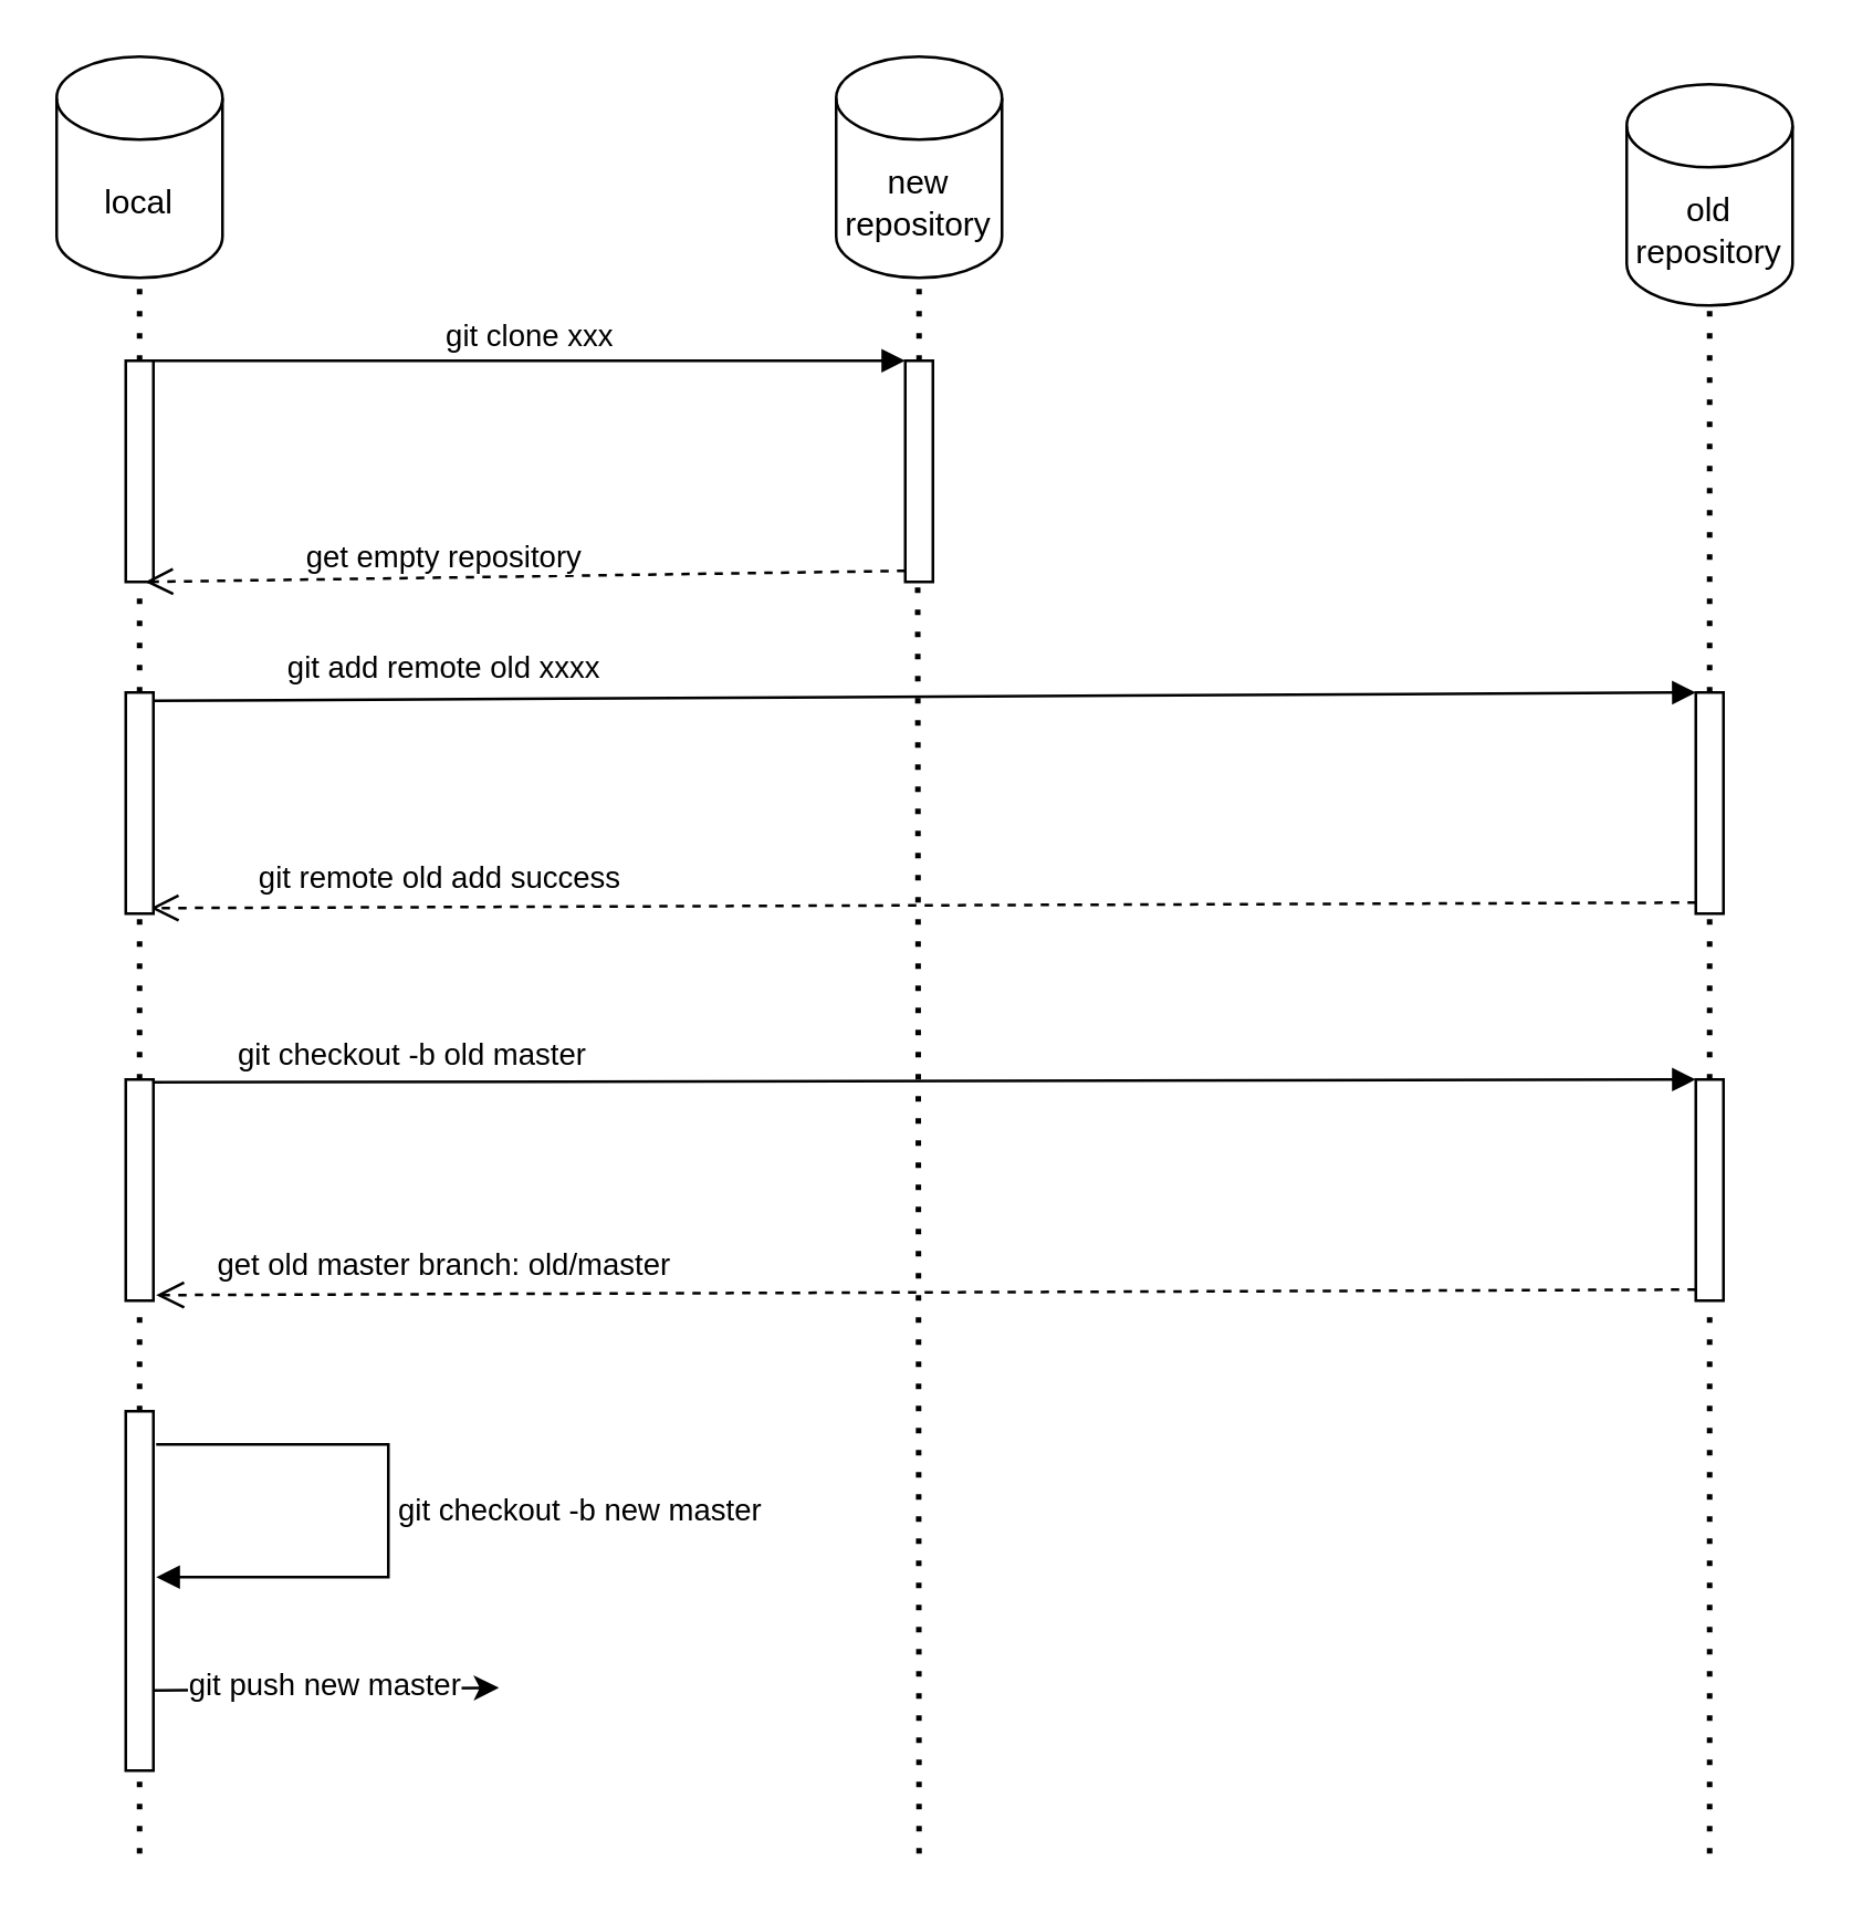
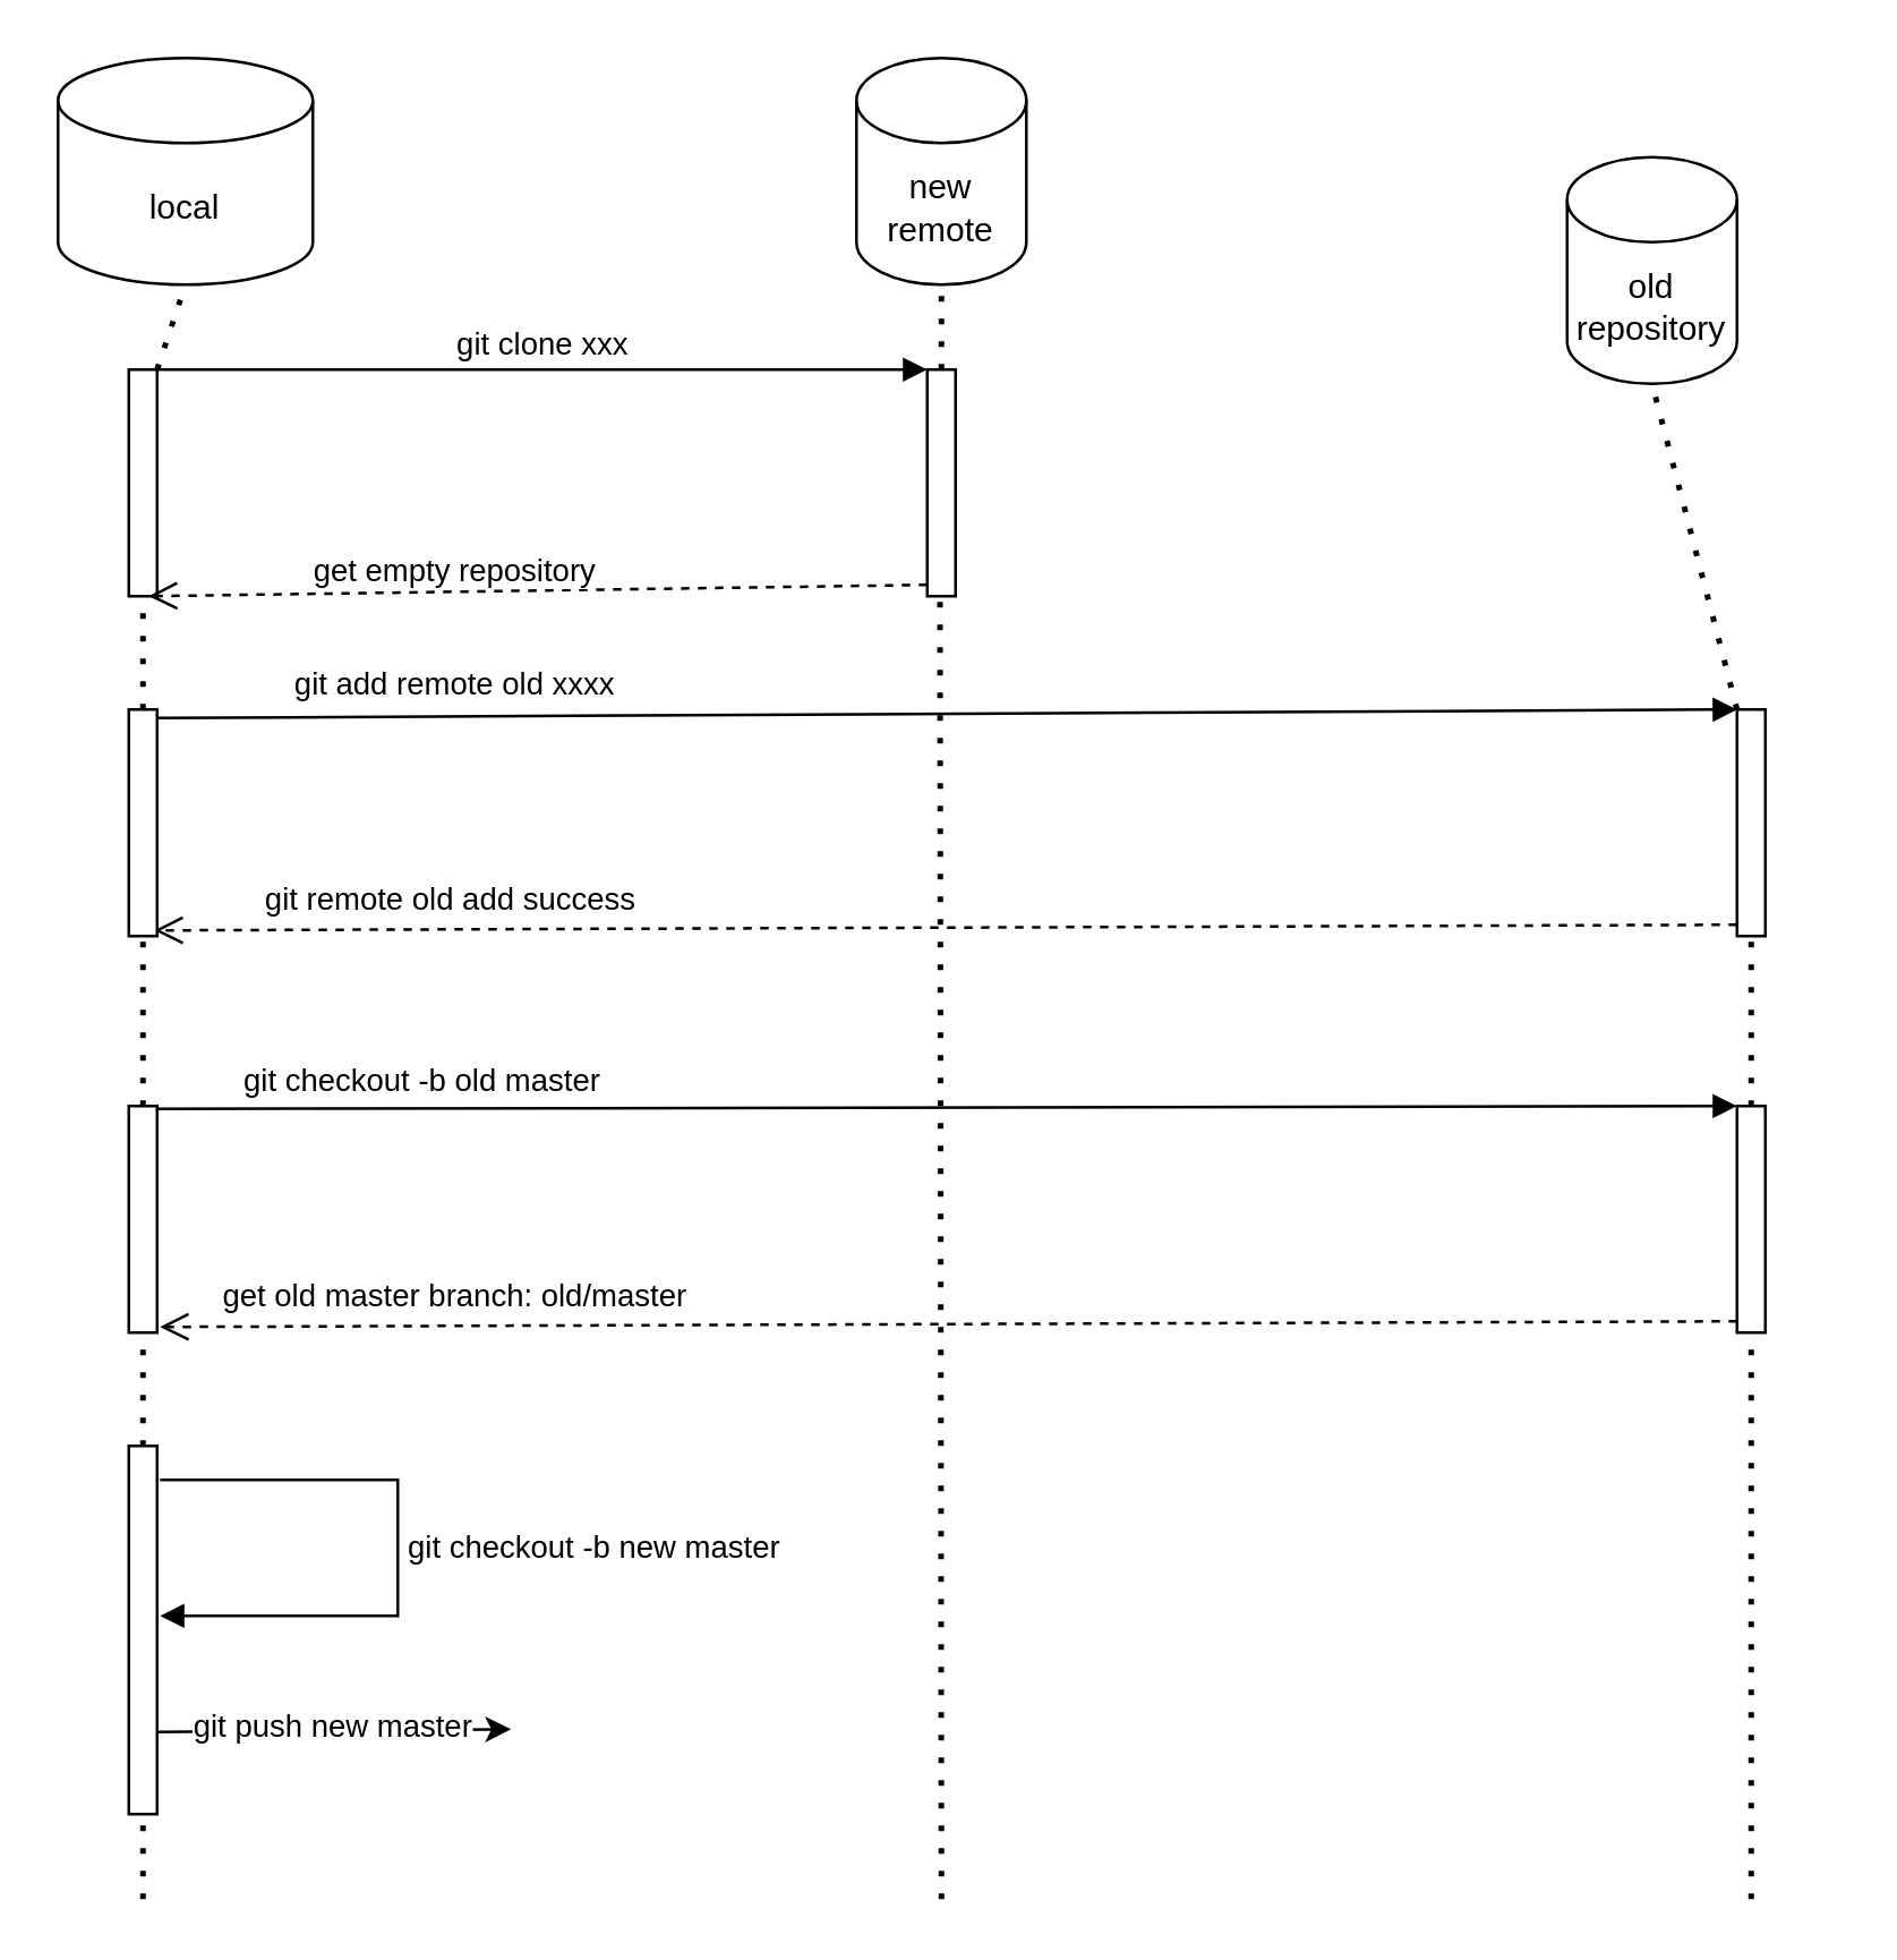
  <mxCell id="0" />
  <mxCell id="1" parent="0" />
- <mxCell id="2" value="local" style="shape=cylinder3;whiteSpace=wrap;html=1;boundedLbl=1;backgroundOutline=1;size=15;" vertex="1" parent="1"><mxGeometry x="20" y="20" width="60" height="80" as="geometry" /></mxCell>
- <mxCell id="3" value="new repository" style="shape=cylinder3;whiteSpace=wrap;html=1;boundedLbl=1;backgroundOutline=1;size=15;" vertex="1" parent="1"><mxGeometry x="302" y="20" width="60" height="80" as="geometry" /></mxCell>
- <mxCell id="4" value="old repository" style="shape=cylinder3;whiteSpace=wrap;html=1;boundedLbl=1;backgroundOutline=1;size=15;" vertex="1" parent="1"><mxGeometry x="588" y="30" width="60" height="80" as="geometry" /></mxCell>
+ <mxCell id="2" value="local" style="shape=cylinder3;whiteSpace=wrap;html=1;boundedLbl=1;backgroundOutline=1;size=15;" vertex="1" parent="1"><mxGeometry x="20" y="20" width="90" height="80" as="geometry" /></mxCell>
+ <mxCell id="3" value="new remote" style="shape=cylinder3;whiteSpace=wrap;html=1;boundedLbl=1;backgroundOutline=1;size=15;" vertex="1" parent="1"><mxGeometry x="302" y="20" width="60" height="80" as="geometry" /></mxCell>
+ <mxCell id="4" value="old repository" style="shape=cylinder3;whiteSpace=wrap;html=1;boundedLbl=1;backgroundOutline=1;size=15;" vertex="1" parent="1"><mxGeometry x="553" y="55" width="60" height="80" as="geometry" /></mxCell>
  <mxCell id="5" value="" style="endArrow=none;dashed=1;html=1;dashPattern=1 3;strokeWidth=2;rounded=0;entryX=0.5;entryY=1;entryDx=0;entryDy=0;entryPerimeter=0;startArrow=none;" edge="1" parent="1" source="8" target="2"><mxGeometry width="50" height="50" relative="1" as="geometry"><mxPoint x="160" y="610" as="sourcePoint" /><mxPoint x="450" y="300" as="targetPoint" /></mxGeometry></mxCell>
  <mxCell id="6" value="" style="endArrow=none;dashed=1;html=1;dashPattern=1 3;strokeWidth=2;rounded=0;entryX=0.5;entryY=1;entryDx=0;entryDy=0;entryPerimeter=0;startArrow=none;" edge="1" parent="1" source="11"><mxGeometry width="50" height="50" relative="1" as="geometry"><mxPoint x="537" y="130" as="sourcePoint" /><mxPoint x="332" y="100" as="targetPoint" /></mxGeometry></mxCell>
  <mxCell id="7" value="" style="endArrow=none;dashed=1;html=1;dashPattern=1 3;strokeWidth=2;rounded=0;entryX=0.5;entryY=1;entryDx=0;entryDy=0;entryPerimeter=0;startArrow=none;" edge="1" parent="1" source="22" target="4"><mxGeometry width="50" height="50" relative="1" as="geometry"><mxPoint x="848" y="620" as="sourcePoint" /><mxPoint x="958" y="160" as="targetPoint" /></mxGeometry></mxCell>
  <mxCell id="8" value="" style="html=1;points=[];perimeter=orthogonalPerimeter;" vertex="1" parent="1"><mxGeometry x="45" y="130" width="10" height="80" as="geometry" /></mxCell>
  <mxCell id="9" value="" style="endArrow=none;dashed=1;html=1;dashPattern=1 3;strokeWidth=2;rounded=0;entryX=0.5;entryY=1;entryDx=0;entryDy=0;entryPerimeter=0;startArrow=none;" edge="1" parent="1" source="24" target="8"><mxGeometry width="50" height="50" relative="1" as="geometry"><mxPoint x="160" y="610" as="sourcePoint" /><mxPoint x="160" y="110" as="targetPoint" /></mxGeometry></mxCell>
  <mxCell id="10" value="" style="endArrow=none;dashed=1;html=1;dashPattern=1 3;strokeWidth=2;rounded=0;entryX=0.5;entryY=1;entryDx=0;entryDy=0;entryPerimeter=0;" edge="1" parent="1"><mxGeometry width="50" height="50" relative="1" as="geometry"><mxPoint x="332" y="670" as="sourcePoint" /><mxPoint x="331.5" y="210" as="targetPoint" /></mxGeometry></mxCell>
  <mxCell id="11" value="" style="html=1;points=[];perimeter=orthogonalPerimeter;" vertex="1" parent="1"><mxGeometry x="327" y="130" width="10" height="80" as="geometry" /></mxCell>
  <mxCell id="12" value="git clone xxx" style="html=1;verticalAlign=bottom;endArrow=block;entryX=0;entryY=0;rounded=0;" edge="1" target="11" parent="1" source="8"><mxGeometry relative="1" as="geometry"><mxPoint x="200" y="350" as="sourcePoint" /></mxGeometry></mxCell>
  <mxCell id="13" value="get empty repository" style="html=1;verticalAlign=bottom;endArrow=open;dashed=1;endSize=8;exitX=0;exitY=0.95;rounded=0;entryX=0.7;entryY=1;entryDx=0;entryDy=0;entryPerimeter=0;" edge="1" source="11" parent="1" target="8"><mxGeometry x="0.215" y="2" relative="1" as="geometry"><mxPoint x="200" y="426" as="targetPoint" /><mxPoint as="offset" /></mxGeometry></mxCell>
  <mxCell id="14" value="git add remote old xxxx" style="html=1;verticalAlign=bottom;endArrow=block;entryX=0;entryY=0;rounded=0;exitX=0.9;exitY=0.038;exitDx=0;exitDy=0;exitPerimeter=0;" edge="1" target="22" parent="1" source="24"><mxGeometry x="-0.621" y="2" relative="1" as="geometry"><mxPoint x="545" y="250" as="sourcePoint" /><mxPoint as="offset" /></mxGeometry></mxCell>
  <mxCell id="15" value="git remote old add success&amp;nbsp;" style="html=1;verticalAlign=bottom;endArrow=open;dashed=1;endSize=8;exitX=0;exitY=0.95;rounded=0;entryX=0.9;entryY=0.975;entryDx=0;entryDy=0;entryPerimeter=0;" edge="1" source="22" parent="1" target="24"><mxGeometry x="0.621" y="-2" relative="1" as="geometry"><mxPoint x="545" y="326" as="targetPoint" /><mxPoint as="offset" /></mxGeometry></mxCell>
  <mxCell id="16" value="git checkout -b old master&amp;nbsp;" style="html=1;verticalAlign=bottom;endArrow=block;entryX=0;entryY=0;rounded=0;exitX=0.7;exitY=0.013;exitDx=0;exitDy=0;exitPerimeter=0;" edge="1" target="20" parent="1" source="18"><mxGeometry x="-0.651" y="1" relative="1" as="geometry"><mxPoint x="170" y="380" as="sourcePoint" /><mxPoint as="offset" /></mxGeometry></mxCell>
  <mxCell id="17" value="get old master branch: old/master" style="html=1;verticalAlign=bottom;endArrow=open;dashed=1;endSize=8;exitX=0;exitY=0.95;rounded=0;entryX=1.1;entryY=0.975;entryDx=0;entryDy=0;entryPerimeter=0;" edge="1" source="20" parent="1" target="18"><mxGeometry x="0.626" y="-2" relative="1" as="geometry"><mxPoint x="545" y="456" as="targetPoint" /><mxPoint as="offset" /></mxGeometry></mxCell>
  <mxCell id="18" value="" style="html=1;points=[];perimeter=orthogonalPerimeter;" vertex="1" parent="1"><mxGeometry x="45" y="390" width="10" height="80" as="geometry" /></mxCell>
  <mxCell id="19" value="" style="endArrow=none;dashed=1;html=1;dashPattern=1 3;strokeWidth=2;rounded=0;entryX=0.5;entryY=1;entryDx=0;entryDy=0;entryPerimeter=0;startArrow=none;" edge="1" parent="1" source="26" target="18"><mxGeometry width="50" height="50" relative="1" as="geometry"><mxPoint x="50" y="620" as="sourcePoint" /><mxPoint x="160" y="210" as="targetPoint" /></mxGeometry></mxCell>
  <mxCell id="20" value="" style="html=1;points=[];perimeter=orthogonalPerimeter;" vertex="1" parent="1"><mxGeometry x="613" y="390" width="10" height="80" as="geometry" /></mxCell>
  <mxCell id="21" value="" style="endArrow=none;dashed=1;html=1;dashPattern=1 3;strokeWidth=2;rounded=0;entryX=0.5;entryY=1;entryDx=0;entryDy=0;entryPerimeter=0;" edge="1" parent="1" target="20"><mxGeometry width="50" height="50" relative="1" as="geometry"><mxPoint x="618" y="670" as="sourcePoint" /><mxPoint x="848" y="110" as="targetPoint" /></mxGeometry></mxCell>
  <mxCell id="22" value="" style="html=1;points=[];perimeter=orthogonalPerimeter;" vertex="1" parent="1"><mxGeometry x="613" y="250" width="10" height="80" as="geometry" /></mxCell>
  <mxCell id="23" value="" style="endArrow=none;dashed=1;html=1;dashPattern=1 3;strokeWidth=2;rounded=0;entryX=0.5;entryY=1;entryDx=0;entryDy=0;entryPerimeter=0;startArrow=none;" edge="1" parent="1" source="20" target="22"><mxGeometry width="50" height="50" relative="1" as="geometry"><mxPoint x="848" y="380" as="sourcePoint" /><mxPoint x="848" y="110" as="targetPoint" /></mxGeometry></mxCell>
  <mxCell id="24" value="" style="html=1;points=[];perimeter=orthogonalPerimeter;" vertex="1" parent="1"><mxGeometry x="45" y="250" width="10" height="80" as="geometry" /></mxCell>
  <mxCell id="25" value="" style="endArrow=none;dashed=1;html=1;dashPattern=1 3;strokeWidth=2;rounded=0;entryX=0.5;entryY=1;entryDx=0;entryDy=0;entryPerimeter=0;startArrow=none;" edge="1" parent="1" source="18" target="24"><mxGeometry width="50" height="50" relative="1" as="geometry"><mxPoint x="50" y="390" as="sourcePoint" /><mxPoint x="50" y="210" as="targetPoint" /></mxGeometry></mxCell>
  <mxCell id="26" value="" style="html=1;points=[];perimeter=orthogonalPerimeter;" vertex="1" parent="1"><mxGeometry x="45" y="510" width="10" height="130" as="geometry" /></mxCell>
  <mxCell id="27" value="" style="endArrow=none;dashed=1;html=1;dashPattern=1 3;strokeWidth=2;rounded=0;entryX=0.5;entryY=1;entryDx=0;entryDy=0;entryPerimeter=0;" edge="1" parent="1" target="26"><mxGeometry width="50" height="50" relative="1" as="geometry"><mxPoint x="50" y="670" as="sourcePoint" /><mxPoint x="50" y="470" as="targetPoint" /></mxGeometry></mxCell>
  <mxCell id="28" value="git checkout -b new master&amp;nbsp;" style="edgeStyle=orthogonalEdgeStyle;html=1;align=left;spacingLeft=2;endArrow=block;rounded=0;exitX=1.1;exitY=0.092;exitDx=0;exitDy=0;exitPerimeter=0;" edge="1" parent="1" source="26"><mxGeometry relative="1" as="geometry"><mxPoint x="110" y="595" as="sourcePoint" /><Array as="points"><mxPoint x="140" y="522" /><mxPoint x="140" y="570" /></Array><mxPoint x="56" y="570" as="targetPoint" /></mxGeometry></mxCell>
  <mxCell id="29" value="" style="endArrow=classic;html=1;rounded=0;exitX=1;exitY=0.777;exitDx=0;exitDy=0;exitPerimeter=0;" edge="1" parent="1" source="26"><mxGeometry width="50" height="50" relative="1" as="geometry"><mxPoint x="100" y="650" as="sourcePoint" /><mxPoint x="180" y="610" as="targetPoint" /></mxGeometry></mxCell>
  <mxCell id="30" value="git push new master" style="edgeLabel;html=1;align=center;verticalAlign=middle;resizable=0;points=[];" vertex="1" connectable="0" parent="29"><mxGeometry x="-0.008" y="2" relative="1" as="geometry"><mxPoint as="offset" /></mxGeometry></mxCell>
